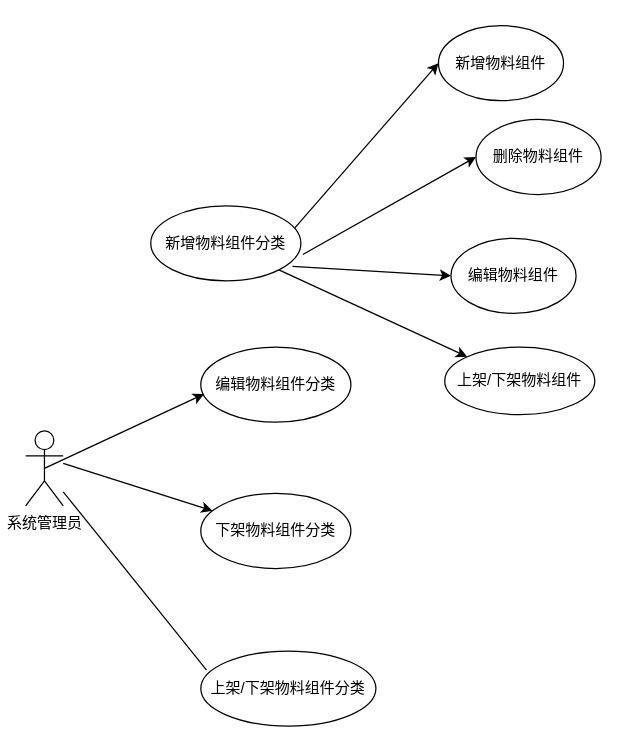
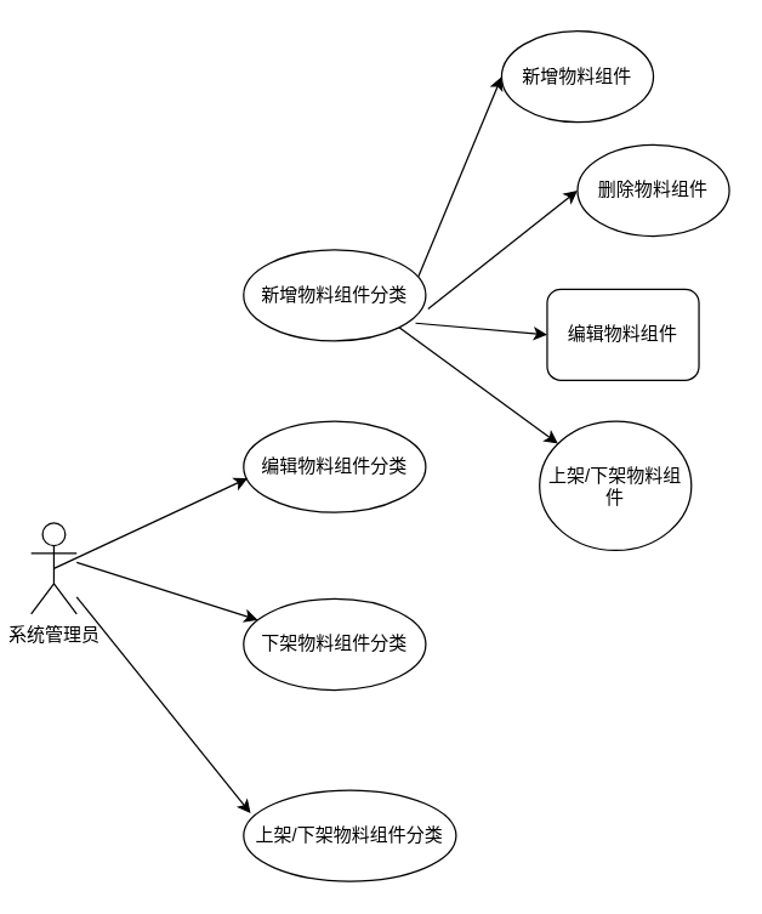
  <mxCell id="0" />
  <mxCell id="1" parent="0" />
  <mxCell id="2" value="系统管理员" style="shape=umlActor;verticalLabelPosition=bottom;verticalAlign=top;html=1;outlineConnect=0;" vertex="1" parent="1"><mxGeometry x="20" y="344" width="30" height="60" as="geometry" /></mxCell>
- <mxCell id="3" value="新增物料组件分类" style="ellipse;whiteSpace=wrap;html=1;" vertex="1" parent="1"><mxGeometry x="120" y="164" width="120" height="60" as="geometry" /></mxCell>
+ <mxCell id="3" value="新增物料组件分类" style="ellipse;whiteSpace=wrap;html=1;" vertex="1" parent="1"><mxGeometry x="160" y="164" width="120" height="60" as="geometry" /></mxCell>
  <mxCell id="4" value="编辑物料组件分类" style="ellipse;whiteSpace=wrap;html=1;" vertex="1" parent="1"><mxGeometry x="160" y="277" width="120" height="60" as="geometry" /></mxCell>
  <mxCell id="5" value="下架物料组件分类" style="ellipse;whiteSpace=wrap;html=1;" vertex="1" parent="1"><mxGeometry x="160" y="394" width="120" height="60" as="geometry" /></mxCell>
  <mxCell id="6" value="上架/下架物料组件分类" style="ellipse;whiteSpace=wrap;html=1;" vertex="1" parent="1"><mxGeometry x="160" y="520" width="140" height="60" as="geometry" /></mxCell>
  <mxCell id="7" value="" style="endArrow=classic;html=1;rounded=0;exitX=0.5;exitY=0.5;exitDx=0;exitDy=0;exitPerimeter=0;entryX=0.022;entryY=0.625;entryDx=0;entryDy=0;entryPerimeter=0;" edge="1" parent="1" source="2" target="4"><mxGeometry width="50" height="50" relative="1" as="geometry"><mxPoint x="300" y="220" as="sourcePoint" /><mxPoint x="350" y="170" as="targetPoint" /></mxGeometry></mxCell>
  <mxCell id="8" value="" style="endArrow=classic;html=1;rounded=0;" edge="1" parent="1" target="5"><mxGeometry width="50" height="50" relative="1" as="geometry"><mxPoint x="50" y="370" as="sourcePoint" /><mxPoint x="350" y="170" as="targetPoint" /></mxGeometry></mxCell>
- <mxCell id="9" value="" style="endArrow=none;html=1;rounded=0;entryX=0.033;entryY=0.254;entryDx=0;entryDy=0;entryPerimeter=0;" edge="1" parent="1" source="2" target="6"><mxGeometry width="50" height="50" relative="1" as="geometry"><mxPoint x="300" y="220" as="sourcePoint" /><mxPoint x="350" y="170" as="targetPoint" /></mxGeometry></mxCell>
- <mxCell id="10" value="新增物料组件" style="ellipse;whiteSpace=wrap;html=1;" vertex="1" parent="1"><mxGeometry x="350" y="20" width="100" height="60" as="geometry" /></mxCell>
+ <mxCell id="9" value="" style="endArrow=classic;html=1;rounded=0;entryX=0.033;entryY=0.254;entryDx=0;entryDy=0;entryPerimeter=0;" edge="1" parent="1" source="2" target="6"><mxGeometry width="50" height="50" relative="1" as="geometry"><mxPoint x="300" y="220" as="sourcePoint" /><mxPoint x="350" y="170" as="targetPoint" /></mxGeometry></mxCell>
+ <mxCell id="10" value="新增物料组件" style="ellipse;whiteSpace=wrap;html=1;" vertex="1" parent="1"><mxGeometry x="330" y="20" width="100" height="60" as="geometry" /></mxCell>
  <mxCell id="11" value="删除物料组件" style="ellipse;whiteSpace=wrap;html=1;" vertex="1" parent="1"><mxGeometry x="380" y="95" width="100" height="60" as="geometry" /></mxCell>
  <mxCell id="12" value="" style="endArrow=classic;html=1;rounded=0;exitX=0.96;exitY=0.294;exitDx=0;exitDy=0;exitPerimeter=0;entryX=0;entryY=0.5;entryDx=0;entryDy=0;" edge="1" parent="1" source="3" target="10"><mxGeometry width="50" height="50" relative="1" as="geometry"><mxPoint x="300" y="220" as="sourcePoint" /><mxPoint x="350" y="170" as="targetPoint" /></mxGeometry></mxCell>
  <mxCell id="13" value="" style="endArrow=classic;html=1;rounded=0;exitX=1.013;exitY=0.65;exitDx=0;exitDy=0;entryX=0;entryY=0.5;entryDx=0;entryDy=0;exitPerimeter=0;" edge="1" parent="1" source="3" target="11"><mxGeometry width="50" height="50" relative="1" as="geometry"><mxPoint x="300" y="220" as="sourcePoint" /><mxPoint x="350" y="170" as="targetPoint" /></mxGeometry></mxCell>
- <mxCell id="14" value="编辑物料组件" style="ellipse;whiteSpace=wrap;html=1;" vertex="1" parent="1"><mxGeometry x="360" y="190" width="100" height="60" as="geometry" /></mxCell>
- <mxCell id="15" value="上架/下架物料组件" style="ellipse;whiteSpace=wrap;html=1;" vertex="1" parent="1"><mxGeometry x="355" y="277" width="120" height="54" as="geometry" /></mxCell>
+ <mxCell id="14" value="编辑物料组件" style="whiteSpace=wrap;html=1;rounded=1;" vertex="1" parent="1"><mxGeometry x="360" y="190" width="100" height="60" as="geometry" /></mxCell>
+ <mxCell id="15" value="上架/下架物料组件" style="ellipse;whiteSpace=wrap;html=1;" vertex="1" parent="1"><mxGeometry x="355" y="277" width="100" height="85" as="geometry" /></mxCell>
  <mxCell id="16" value="" style="endArrow=classic;html=1;rounded=0;exitX=0.944;exitY=0.806;exitDx=0;exitDy=0;entryX=0;entryY=0.5;entryDx=0;entryDy=0;exitPerimeter=0;" edge="1" parent="1" source="3" target="14"><mxGeometry width="50" height="50" relative="1" as="geometry"><mxPoint x="292" y="213" as="sourcePoint" /><mxPoint x="370" y="140" as="targetPoint" /></mxGeometry></mxCell>
  <mxCell id="17" value="" style="endArrow=classic;html=1;rounded=0;exitX=1;exitY=1;exitDx=0;exitDy=0;" edge="1" parent="1" source="3" target="15"><mxGeometry width="50" height="50" relative="1" as="geometry"><mxPoint x="20" y="260" as="sourcePoint" /><mxPoint x="70" y="210" as="targetPoint" /></mxGeometry></mxCell>
